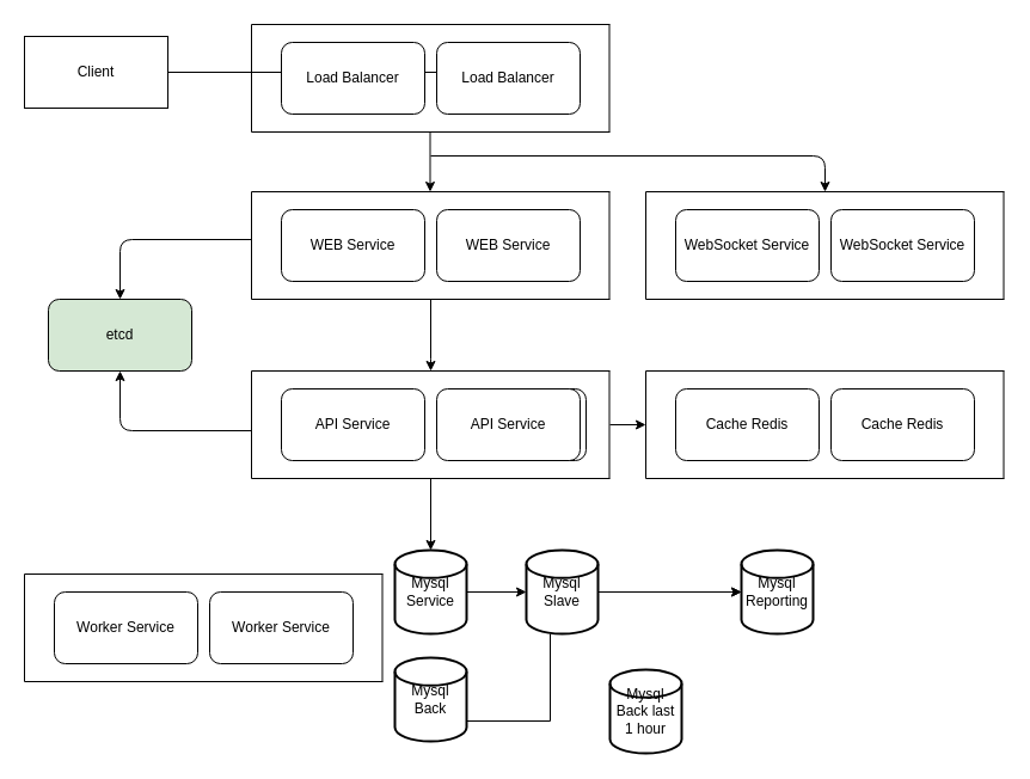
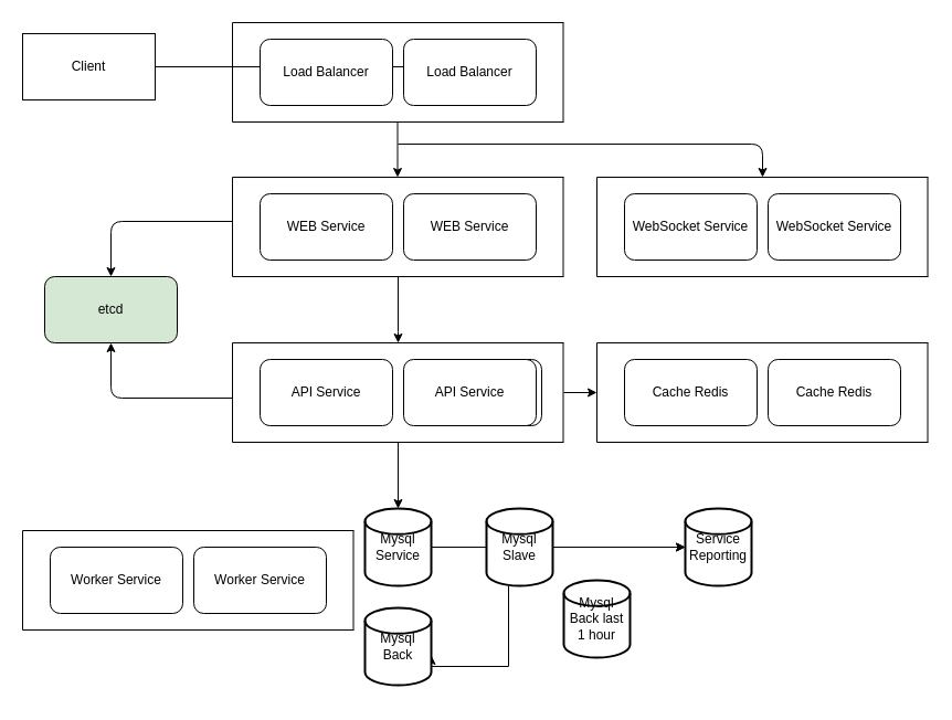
  <mxCell id="0" />
  <mxCell id="1" parent="0" />
- <mxCell id="2" value="" style="edgeStyle=orthogonalEdgeStyle;rounded=0;orthogonalLoop=1;jettySize=auto;html=1;" edge="1" parent="1" source="3" target="6"><mxGeometry relative="1" as="geometry" /></mxCell>
+ <mxCell id="2" value="" style="edgeStyle=orthogonalEdgeStyle;rounded=0;orthogonalLoop=1;jettySize=auto;html=1;endArrow=none;" edge="1" parent="1" source="3" target="6"><mxGeometry relative="1" as="geometry" /></mxCell>
  <mxCell id="3" value="Mysql&lt;br&gt;Service" style="strokeWidth=2;html=1;shape=mxgraph.flowchart.database;whiteSpace=wrap;" vertex="1" parent="1"><mxGeometry x="330" y="460" width="60" height="70" as="geometry" /></mxCell>
  <mxCell id="4" value="" style="edgeStyle=orthogonalEdgeStyle;rounded=0;orthogonalLoop=1;jettySize=auto;html=1;" edge="1" parent="1" source="6" target="71"><mxGeometry relative="1" as="geometry" /></mxCell>
- <mxCell id="5" value="" style="edgeStyle=orthogonalEdgeStyle;rounded=0;orthogonalLoop=1;jettySize=auto;html=1;entryX=1;entryY=0.614;entryDx=0;entryDy=0;entryPerimeter=0;endArrow=none;" edge="1" parent="1" source="6" target="7"><mxGeometry relative="1" as="geometry"><mxPoint x="470" y="640" as="targetPoint" /><Array as="points"><mxPoint x="460" y="603" /></Array></mxGeometry></mxCell>
+ <mxCell id="5" value="" style="edgeStyle=orthogonalEdgeStyle;rounded=0;orthogonalLoop=1;jettySize=auto;html=1;entryX=1;entryY=0.614;entryDx=0;entryDy=0;entryPerimeter=0;" edge="1" parent="1" source="6" target="7"><mxGeometry relative="1" as="geometry"><mxPoint x="470" y="640" as="targetPoint" /><Array as="points"><mxPoint x="460" y="603" /></Array></mxGeometry></mxCell>
  <mxCell id="6" value="Mysql&lt;br&gt;Slave" style="strokeWidth=2;html=1;shape=mxgraph.flowchart.database;whiteSpace=wrap;" vertex="1" parent="1"><mxGeometry x="440" y="460" width="60" height="70" as="geometry" /></mxCell>
  <mxCell id="7" value="Mysql&lt;br&gt;Back" style="strokeWidth=2;html=1;shape=mxgraph.flowchart.database;whiteSpace=wrap;" vertex="1" parent="1"><mxGeometry x="330" y="550" width="60" height="70" as="geometry" /></mxCell>
- <mxCell id="8" value="Mysql&lt;br&gt;Back last 1 hour" style="strokeWidth=2;html=1;shape=mxgraph.flowchart.database;whiteSpace=wrap;" vertex="1" parent="1"><mxGeometry x="510" y="560" width="60" height="70" as="geometry" /></mxCell>
+ <mxCell id="8" value="Mysql&lt;br&gt;Back last 1 hour" style="strokeWidth=2;html=1;shape=mxgraph.flowchart.database;whiteSpace=wrap;" vertex="1" parent="1"><mxGeometry x="510" y="525" width="60" height="70" as="geometry" /></mxCell>
  <mxCell id="9" style="edgeStyle=orthogonalEdgeStyle;rounded=0;orthogonalLoop=1;jettySize=auto;html=1;" edge="1" parent="1" source="10"><mxGeometry relative="1" as="geometry"><mxPoint x="430" y="60" as="targetPoint" /></mxGeometry></mxCell>
  <mxCell id="10" value="Client" style="whiteSpace=wrap;html=1;rounded=0;" vertex="1" parent="1"><mxGeometry x="20" y="30" width="120" height="60" as="geometry" /></mxCell>
  <mxCell id="11" value="Cache" style="rounded=1;whiteSpace=wrap;html=1;" vertex="1" parent="1"><mxGeometry x="370" y="325" width="120" height="60" as="geometry" /></mxCell>
  <mxCell id="12" value="" style="group" vertex="1" connectable="0" parent="1"><mxGeometry x="210" y="160" width="300" height="90" as="geometry" /></mxCell>
  <mxCell id="13" value="" style="group" vertex="1" connectable="0" parent="12"><mxGeometry x="25" y="15" width="250" height="60" as="geometry" /></mxCell>
  <mxCell id="14" value="WEB Service" style="rounded=1;whiteSpace=wrap;html=1;" vertex="1" parent="13"><mxGeometry width="120" height="60" as="geometry" /></mxCell>
  <mxCell id="15" value="WEB Service" style="rounded=1;whiteSpace=wrap;html=1;" vertex="1" parent="13"><mxGeometry x="130" width="120" height="60" as="geometry" /></mxCell>
  <mxCell id="16" value="" style="group" vertex="1" connectable="0" parent="12"><mxGeometry width="300" height="90" as="geometry" /></mxCell>
  <mxCell id="17" value="" style="endArrow=none;html=1;" edge="1" parent="16"><mxGeometry width="50" height="50" relative="1" as="geometry"><mxPoint y="90" as="sourcePoint" /><mxPoint as="targetPoint" /></mxGeometry></mxCell>
  <mxCell id="18" value="" style="endArrow=none;html=1;" edge="1" parent="16"><mxGeometry width="50" height="50" relative="1" as="geometry"><mxPoint x="299.5" y="90" as="sourcePoint" /><mxPoint x="299.5" as="targetPoint" /></mxGeometry></mxCell>
  <mxCell id="19" value="" style="endArrow=none;html=1;" edge="1" parent="16"><mxGeometry width="50" height="50" relative="1" as="geometry"><mxPoint y="90" as="sourcePoint" /><mxPoint x="300" y="90" as="targetPoint" /></mxGeometry></mxCell>
  <mxCell id="20" value="" style="endArrow=none;html=1;" edge="1" parent="16"><mxGeometry width="50" height="50" relative="1" as="geometry"><mxPoint as="sourcePoint" /><mxPoint x="300" as="targetPoint" /></mxGeometry></mxCell>
  <mxCell id="21" value="" style="group" vertex="1" connectable="0" parent="1"><mxGeometry x="210" y="310" width="300" height="90" as="geometry" /></mxCell>
  <mxCell id="22" value="API Service" style="rounded=1;whiteSpace=wrap;html=1;" vertex="1" parent="21"><mxGeometry x="25" y="15" width="120" height="60" as="geometry" /></mxCell>
  <mxCell id="23" value="API Service" style="rounded=1;whiteSpace=wrap;html=1;" vertex="1" parent="21"><mxGeometry x="155" y="15" width="120" height="60" as="geometry" /></mxCell>
  <mxCell id="24" value="" style="group" vertex="1" connectable="0" parent="21"><mxGeometry width="300" height="90" as="geometry" /></mxCell>
  <mxCell id="25" value="" style="endArrow=none;html=1;" edge="1" parent="24"><mxGeometry width="50" height="50" relative="1" as="geometry"><mxPoint y="90" as="sourcePoint" /><mxPoint as="targetPoint" /></mxGeometry></mxCell>
  <mxCell id="26" value="" style="endArrow=none;html=1;" edge="1" parent="24"><mxGeometry width="50" height="50" relative="1" as="geometry"><mxPoint x="299.5" y="90" as="sourcePoint" /><mxPoint x="299.5" as="targetPoint" /></mxGeometry></mxCell>
  <mxCell id="27" value="" style="endArrow=none;html=1;" edge="1" parent="24"><mxGeometry width="50" height="50" relative="1" as="geometry"><mxPoint y="90" as="sourcePoint" /><mxPoint x="300" y="90" as="targetPoint" /></mxGeometry></mxCell>
  <mxCell id="28" value="" style="endArrow=none;html=1;" edge="1" parent="24"><mxGeometry width="50" height="50" relative="1" as="geometry"><mxPoint as="sourcePoint" /><mxPoint x="300" as="targetPoint" /></mxGeometry></mxCell>
  <mxCell id="29" style="edgeStyle=orthogonalEdgeStyle;rounded=0;orthogonalLoop=1;jettySize=auto;html=1;" edge="1" parent="1"><mxGeometry relative="1" as="geometry"><mxPoint x="360" y="310" as="targetPoint" /><mxPoint x="340" y="250" as="sourcePoint" /><Array as="points"><mxPoint x="360" y="250" /><mxPoint x="360" y="300" /></Array></mxGeometry></mxCell>
  <mxCell id="30" value="" style="endArrow=classic;html=1;" edge="1" parent="1"><mxGeometry width="50" height="50" relative="1" as="geometry"><mxPoint x="510" y="355" as="sourcePoint" /><mxPoint x="540" y="355" as="targetPoint" /></mxGeometry></mxCell>
  <mxCell id="31" value="" style="endArrow=classic;html=1;entryX=0.5;entryY=0;entryDx=0;entryDy=0;entryPerimeter=0;" edge="1" parent="1" target="3"><mxGeometry width="50" height="50" relative="1" as="geometry"><mxPoint x="360" y="400" as="sourcePoint" /><mxPoint x="410" y="410" as="targetPoint" /></mxGeometry></mxCell>
  <mxCell id="32" value="etcd" style="rounded=1;whiteSpace=wrap;html=1;fillColor=#d5e8d4;" vertex="1" parent="1"><mxGeometry x="40" y="250" width="120" height="60" as="geometry" /></mxCell>
  <mxCell id="33" value="" style="endArrow=classic;html=1;entryX=0.5;entryY=0;entryDx=0;entryDy=0;" edge="1" parent="1" target="32"><mxGeometry width="50" height="50" relative="1" as="geometry"><mxPoint x="210" y="200" as="sourcePoint" /><mxPoint x="410" y="280" as="targetPoint" /><Array as="points"><mxPoint x="100" y="200" /></Array></mxGeometry></mxCell>
  <mxCell id="34" value="" style="endArrow=classic;html=1;entryX=0.5;entryY=1;entryDx=0;entryDy=0;" edge="1" parent="1" target="32"><mxGeometry width="50" height="50" relative="1" as="geometry"><mxPoint x="210" y="360" as="sourcePoint" /><mxPoint x="100" y="410" as="targetPoint" /><Array as="points"><mxPoint x="100" y="360" /></Array></mxGeometry></mxCell>
  <mxCell id="35" value="" style="group" vertex="1" connectable="0" parent="1"><mxGeometry x="20" y="480" width="300" height="90" as="geometry" /></mxCell>
  <mxCell id="36" value="Worker Service" style="rounded=1;whiteSpace=wrap;html=1;" vertex="1" parent="35"><mxGeometry x="25" y="15" width="120" height="60" as="geometry" /></mxCell>
  <mxCell id="37" value="Worker Service" style="rounded=1;whiteSpace=wrap;html=1;" vertex="1" parent="35"><mxGeometry x="155" y="15" width="120" height="60" as="geometry" /></mxCell>
  <mxCell id="38" value="" style="group" vertex="1" connectable="0" parent="35"><mxGeometry width="300" height="90" as="geometry" /></mxCell>
  <mxCell id="39" value="" style="endArrow=none;html=1;" edge="1" parent="38"><mxGeometry width="50" height="50" relative="1" as="geometry"><mxPoint y="90" as="sourcePoint" /><mxPoint as="targetPoint" /></mxGeometry></mxCell>
  <mxCell id="40" value="" style="endArrow=none;html=1;" edge="1" parent="38"><mxGeometry width="50" height="50" relative="1" as="geometry"><mxPoint x="299.5" y="90" as="sourcePoint" /><mxPoint x="299.5" as="targetPoint" /></mxGeometry></mxCell>
  <mxCell id="41" value="" style="endArrow=none;html=1;" edge="1" parent="38"><mxGeometry width="50" height="50" relative="1" as="geometry"><mxPoint y="90" as="sourcePoint" /><mxPoint x="300" y="90" as="targetPoint" /></mxGeometry></mxCell>
  <mxCell id="42" value="" style="endArrow=none;html=1;" edge="1" parent="38"><mxGeometry width="50" height="50" relative="1" as="geometry"><mxPoint as="sourcePoint" /><mxPoint x="300" as="targetPoint" /></mxGeometry></mxCell>
  <mxCell id="43" value="" style="group" vertex="1" connectable="0" parent="1"><mxGeometry x="210" y="20" width="300" height="90" as="geometry" /></mxCell>
  <mxCell id="44" value="" style="group" vertex="1" connectable="0" parent="43"><mxGeometry x="25" y="15" width="250" height="60" as="geometry" /></mxCell>
  <mxCell id="45" value="Load Balancer" style="rounded=1;whiteSpace=wrap;html=1;" vertex="1" parent="44"><mxGeometry width="120" height="60" as="geometry" /></mxCell>
  <mxCell id="46" value="Load Balancer" style="rounded=1;whiteSpace=wrap;html=1;" vertex="1" parent="44"><mxGeometry x="130" width="120" height="60" as="geometry" /></mxCell>
  <mxCell id="47" value="" style="group" vertex="1" connectable="0" parent="43"><mxGeometry width="300" height="90" as="geometry" /></mxCell>
  <mxCell id="48" value="" style="endArrow=none;html=1;" edge="1" parent="47"><mxGeometry width="50" height="50" relative="1" as="geometry"><mxPoint y="90" as="sourcePoint" /><mxPoint as="targetPoint" /></mxGeometry></mxCell>
  <mxCell id="49" value="" style="endArrow=none;html=1;" edge="1" parent="47"><mxGeometry width="50" height="50" relative="1" as="geometry"><mxPoint x="299.5" y="90" as="sourcePoint" /><mxPoint x="299.5" as="targetPoint" /></mxGeometry></mxCell>
  <mxCell id="50" value="" style="endArrow=none;html=1;" edge="1" parent="47"><mxGeometry width="50" height="50" relative="1" as="geometry"><mxPoint y="90" as="sourcePoint" /><mxPoint x="300" y="90" as="targetPoint" /></mxGeometry></mxCell>
  <mxCell id="51" value="" style="endArrow=none;html=1;" edge="1" parent="47"><mxGeometry width="50" height="50" relative="1" as="geometry"><mxPoint as="sourcePoint" /><mxPoint x="300" as="targetPoint" /></mxGeometry></mxCell>
  <mxCell id="52" value="" style="endArrow=classic;html=1;" edge="1" parent="1"><mxGeometry width="50" height="50" relative="1" as="geometry"><mxPoint x="359.5" y="110" as="sourcePoint" /><mxPoint x="359.5" y="160" as="targetPoint" /></mxGeometry></mxCell>
  <mxCell id="53" value="" style="group" vertex="1" connectable="0" parent="1"><mxGeometry x="540" y="160" width="300" height="90" as="geometry" /></mxCell>
  <mxCell id="54" value="" style="group" vertex="1" connectable="0" parent="53"><mxGeometry x="25" y="15" width="250" height="60" as="geometry" /></mxCell>
  <mxCell id="55" value="WebSocket Service" style="rounded=1;whiteSpace=wrap;html=1;" vertex="1" parent="54"><mxGeometry width="120" height="60" as="geometry" /></mxCell>
  <mxCell id="56" value="WebSocket Service" style="rounded=1;whiteSpace=wrap;html=1;" vertex="1" parent="54"><mxGeometry x="130" width="120" height="60" as="geometry" /></mxCell>
  <mxCell id="57" value="" style="group" vertex="1" connectable="0" parent="53"><mxGeometry width="300" height="90" as="geometry" /></mxCell>
  <mxCell id="58" value="" style="endArrow=none;html=1;" edge="1" parent="57"><mxGeometry width="50" height="50" relative="1" as="geometry"><mxPoint y="90" as="sourcePoint" /><mxPoint as="targetPoint" /></mxGeometry></mxCell>
  <mxCell id="59" value="" style="endArrow=none;html=1;" edge="1" parent="57"><mxGeometry width="50" height="50" relative="1" as="geometry"><mxPoint x="299.5" y="90" as="sourcePoint" /><mxPoint x="299.5" as="targetPoint" /></mxGeometry></mxCell>
  <mxCell id="60" value="" style="endArrow=none;html=1;" edge="1" parent="57"><mxGeometry width="50" height="50" relative="1" as="geometry"><mxPoint y="90" as="sourcePoint" /><mxPoint x="300" y="90" as="targetPoint" /></mxGeometry></mxCell>
  <mxCell id="61" value="" style="endArrow=none;html=1;" edge="1" parent="57"><mxGeometry width="50" height="50" relative="1" as="geometry"><mxPoint as="sourcePoint" /><mxPoint x="300" as="targetPoint" /></mxGeometry></mxCell>
  <mxCell id="62" value="" style="endArrow=classic;html=1;" edge="1" parent="1"><mxGeometry width="50" height="50" relative="1" as="geometry"><mxPoint x="360" y="130" as="sourcePoint" /><mxPoint x="690" y="160" as="targetPoint" /><Array as="points"><mxPoint x="690" y="130" /></Array></mxGeometry></mxCell>
  <mxCell id="63" value="" style="group" vertex="1" connectable="0" parent="1"><mxGeometry x="540" y="310" width="300" height="90" as="geometry" /></mxCell>
  <mxCell id="64" value="Cache Redis" style="rounded=1;whiteSpace=wrap;html=1;" vertex="1" parent="63"><mxGeometry x="25" y="15" width="120" height="60" as="geometry" /></mxCell>
  <mxCell id="65" value="Cache Redis" style="rounded=1;whiteSpace=wrap;html=1;" vertex="1" parent="63"><mxGeometry x="155" y="15" width="120" height="60" as="geometry" /></mxCell>
  <mxCell id="66" value="" style="group" vertex="1" connectable="0" parent="63"><mxGeometry width="300" height="90" as="geometry" /></mxCell>
  <mxCell id="67" value="" style="endArrow=none;html=1;" edge="1" parent="66"><mxGeometry width="50" height="50" relative="1" as="geometry"><mxPoint y="90" as="sourcePoint" /><mxPoint as="targetPoint" /></mxGeometry></mxCell>
  <mxCell id="68" value="" style="endArrow=none;html=1;" edge="1" parent="66"><mxGeometry width="50" height="50" relative="1" as="geometry"><mxPoint x="299.5" y="90" as="sourcePoint" /><mxPoint x="299.5" as="targetPoint" /></mxGeometry></mxCell>
  <mxCell id="69" value="" style="endArrow=none;html=1;" edge="1" parent="66"><mxGeometry width="50" height="50" relative="1" as="geometry"><mxPoint y="90" as="sourcePoint" /><mxPoint x="300" y="90" as="targetPoint" /></mxGeometry></mxCell>
  <mxCell id="70" value="" style="endArrow=none;html=1;" edge="1" parent="66"><mxGeometry width="50" height="50" relative="1" as="geometry"><mxPoint as="sourcePoint" /><mxPoint x="300" as="targetPoint" /></mxGeometry></mxCell>
- <mxCell id="71" value="Mysql&lt;br&gt;Reporting" style="strokeWidth=2;html=1;shape=mxgraph.flowchart.database;whiteSpace=wrap;" vertex="1" parent="1"><mxGeometry x="620" y="460" width="60" height="70" as="geometry" /></mxCell>
+ <mxCell id="71" value="Service&lt;br&gt;Reporting" style="strokeWidth=2;html=1;shape=mxgraph.flowchart.database;whiteSpace=wrap;" vertex="1" parent="1"><mxGeometry x="620" y="460" width="60" height="70" as="geometry" /></mxCell>
  <mxCell id="72" value="" style="endArrow=classic;html=1;entryX=0;entryY=0.5;entryDx=0;entryDy=0;entryPerimeter=0;" edge="1" parent="1" target="71"><mxGeometry width="50" height="50" relative="1" as="geometry"><mxPoint x="540" y="495" as="sourcePoint" /><mxPoint x="470" y="380" as="targetPoint" /></mxGeometry></mxCell>
